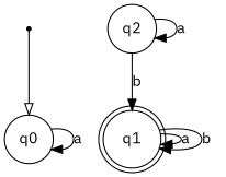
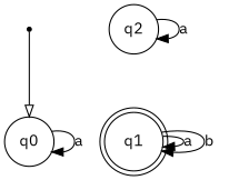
  digraph {
    fontname="IBM Plex Sans"
    node [fontname="IBM Plex Sans" shape=circle]
    edge [fontname="IBM Plex Sans"]
    __start [shape=point]
    q0
    q2
    q1 [shape=doublecircle]
    __start -> q0 [arrowhead=empty]
    q0 -> q0 [label=a]
    q2 -> q2 [label=a]
-   q2 -> q1 [label=b]
    q1 -> q1 [label=a]
    q1 -> q1 [label=b]
  }
